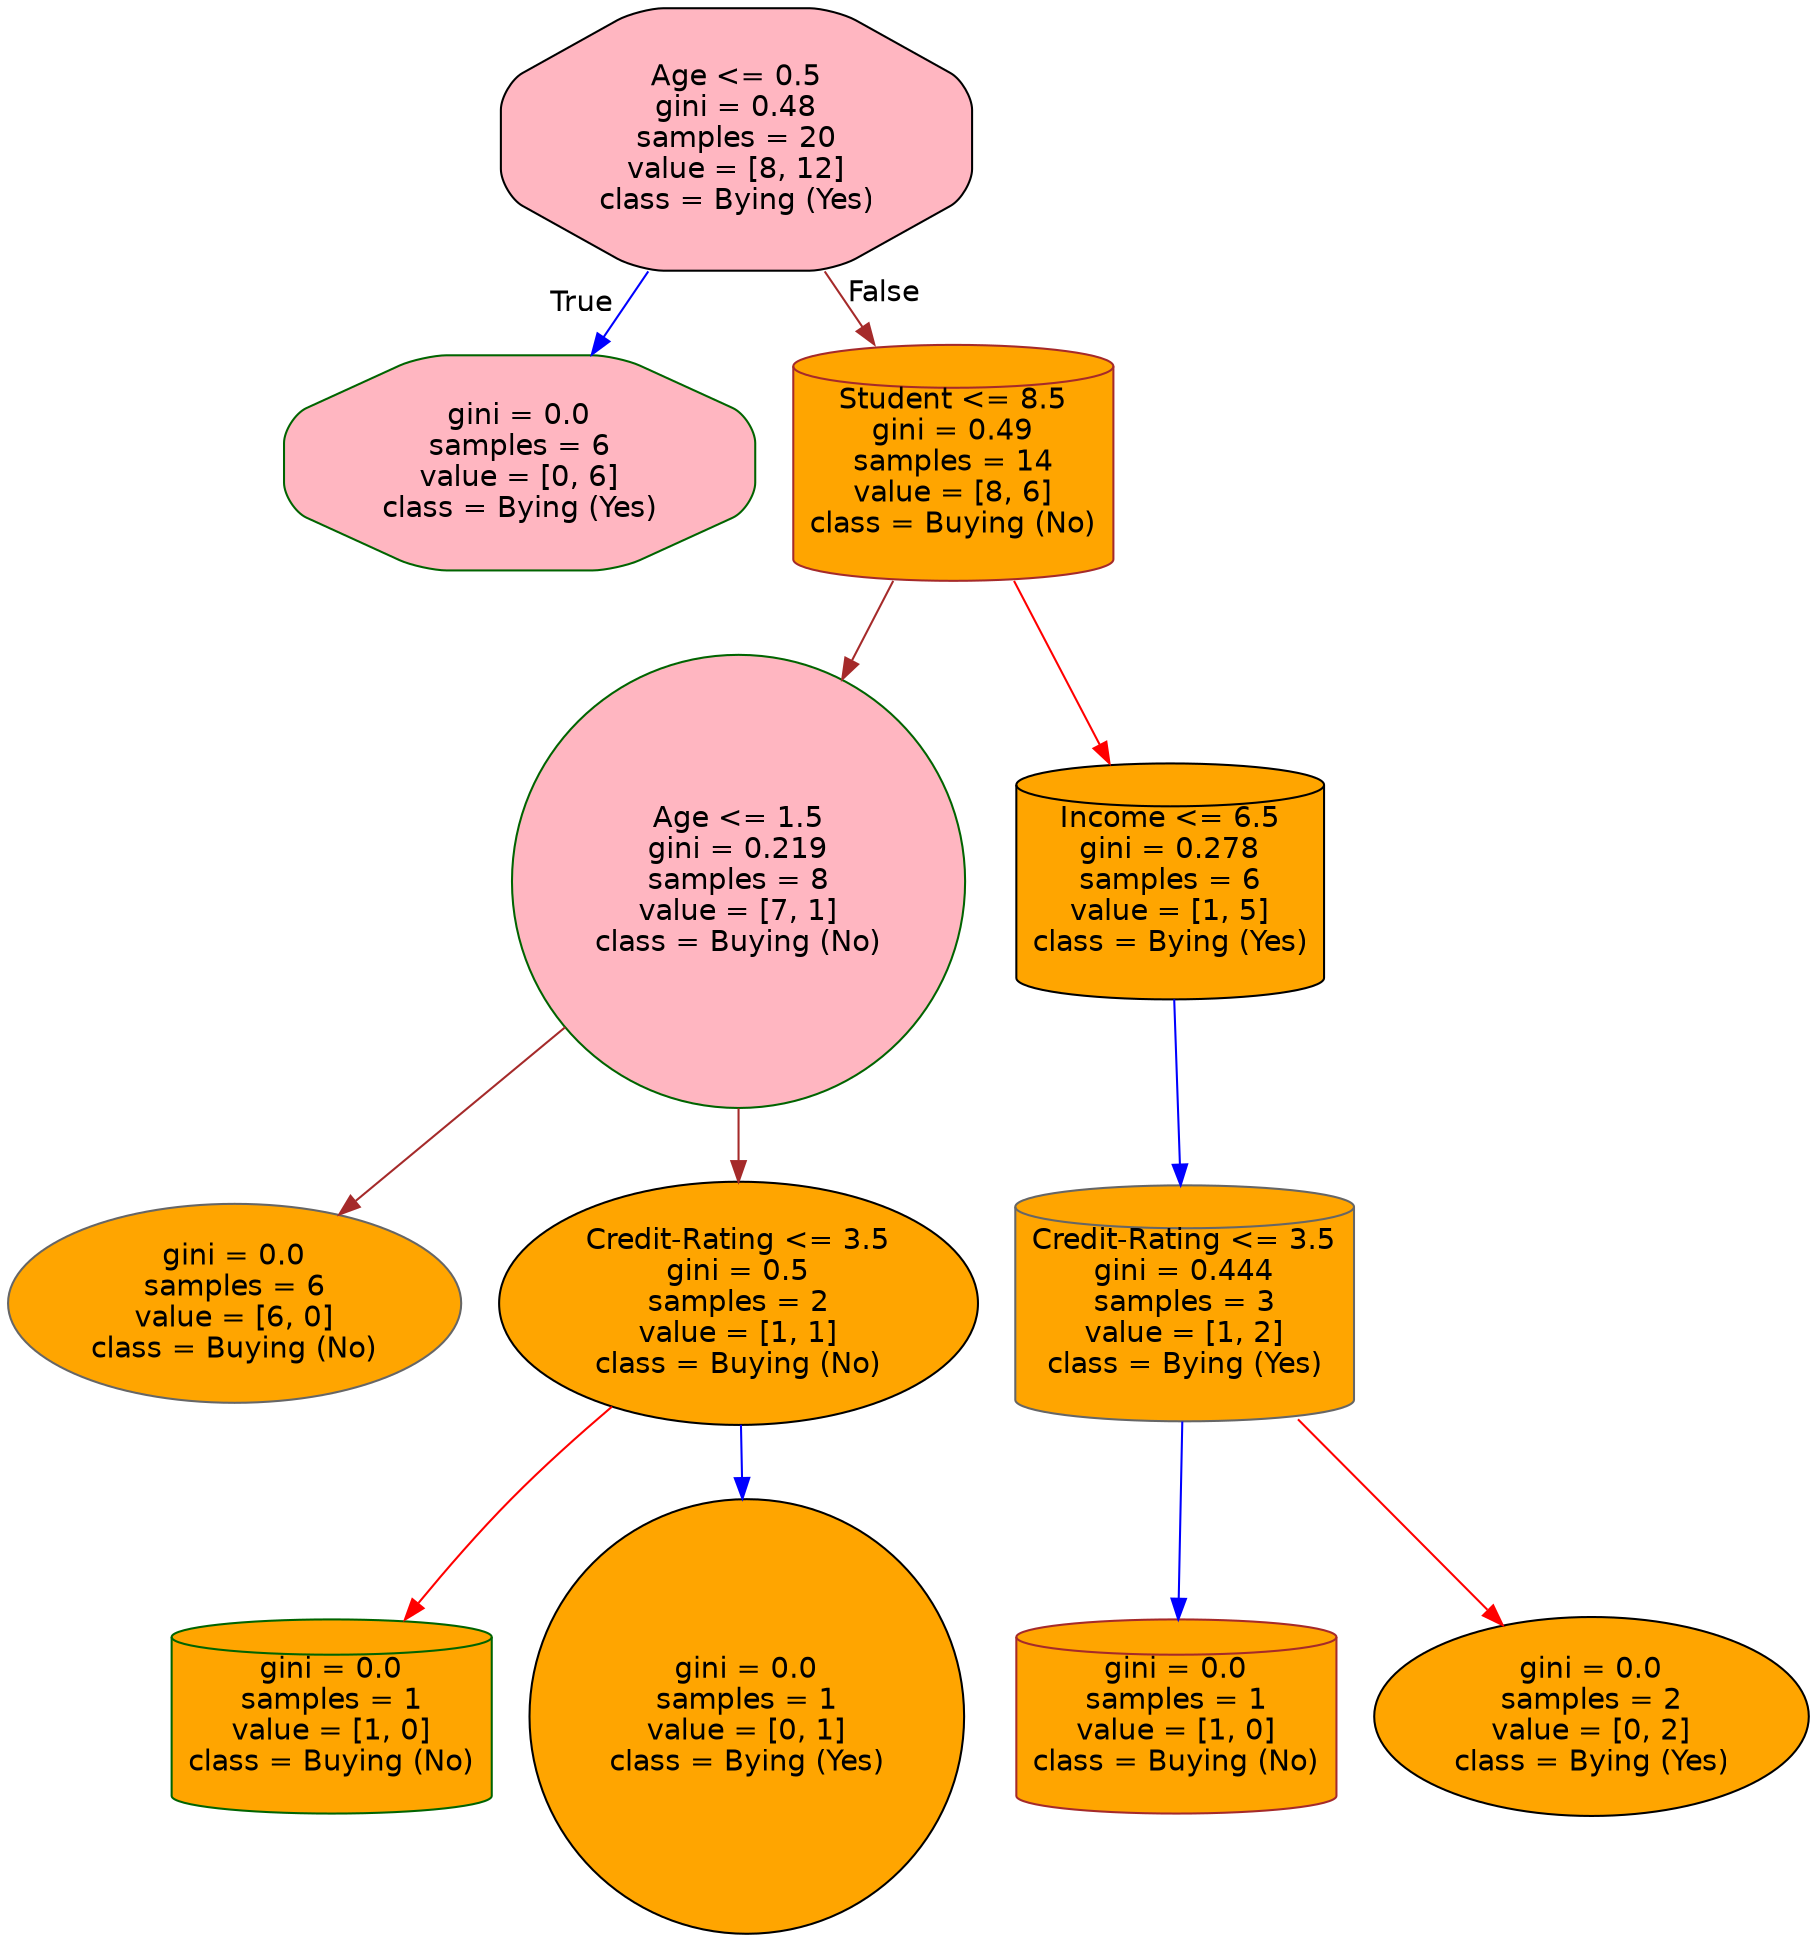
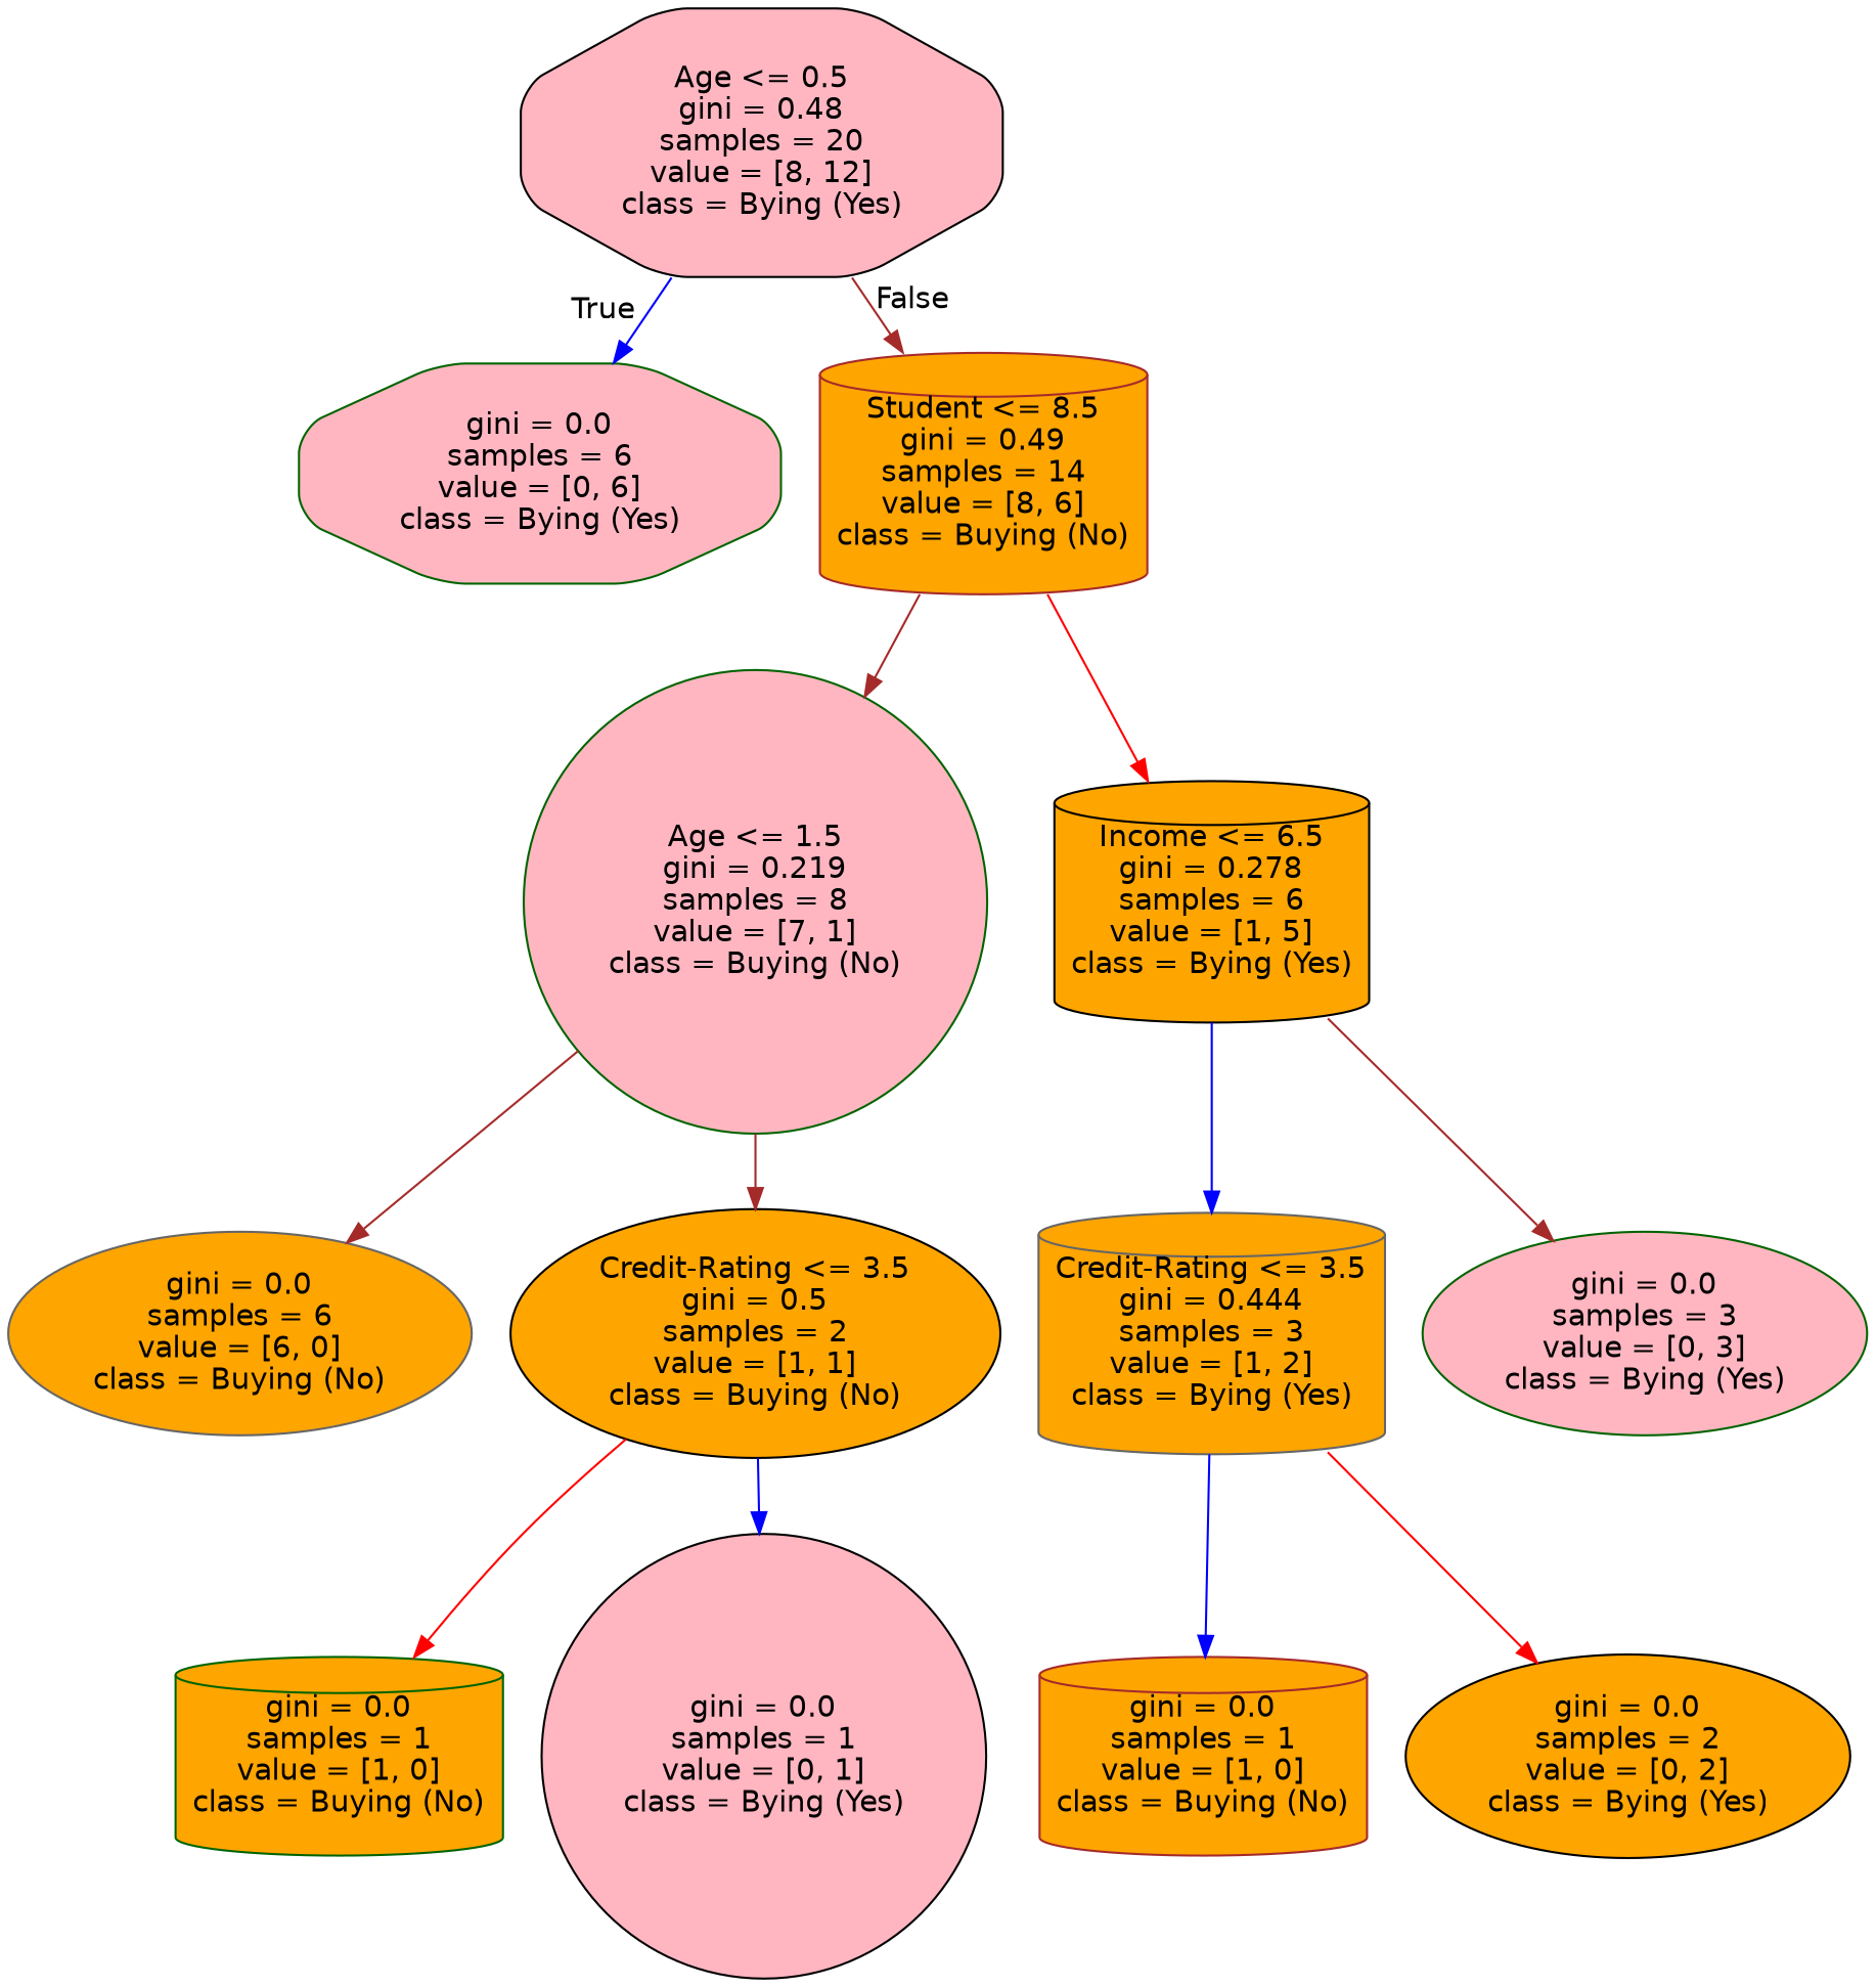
  digraph {
    node [color=black fillcolor=orange fontname=helvetica shape=cylinder style="filled, rounded"]
    edge [color=brown fontname=helvetica]
    n1 [fillcolor=lightpink label="Age <= 0.5\ngini = 0.48\nsamples = 20\nvalue = [8, 12]\nclass = Bying (Yes)" shape=octagon]
    n2 [color=darkgreen fillcolor=lightpink label="gini = 0.0\nsamples = 6\nvalue = [0, 6]\nclass = Bying (Yes)" shape=octagon]
    n3 [color=brown label="Student <= 8.5\ngini = 0.49\nsamples = 14\nvalue = [8, 6]\nclass = Buying (No)"]
    n4 [color=darkgreen fillcolor=lightpink label="Age <= 1.5\ngini = 0.219\nsamples = 8\nvalue = [7, 1]\nclass = Buying (No)" shape=circle]
    n5 [label="Income <= 6.5\ngini = 0.278\nsamples = 6\nvalue = [1, 5]\nclass = Bying (Yes)"]
    n6 [color=gray40 label="gini = 0.0\nsamples = 6\nvalue = [6, 0]\nclass = Buying (No)" shape=ellipse]
    n7 [label="Credit-Rating <= 3.5\ngini = 0.5\nsamples = 2\nvalue = [1, 1]\nclass = Buying (No)" shape=ellipse]
    n8 [color=gray40 label="Credit-Rating <= 3.5\ngini = 0.444\nsamples = 3\nvalue = [1, 2]\nclass = Bying (Yes)"]
+   n9 [color=darkgreen fillcolor=lightpink label="gini = 0.0\nsamples = 3\nvalue = [0, 3]\nclass = Bying (Yes)" shape=ellipse]
    n10 [color=darkgreen label="gini = 0.0\nsamples = 1\nvalue = [1, 0]\nclass = Buying (No)"]
-   n11 [label="gini = 0.0\nsamples = 1\nvalue = [0, 1]\nclass = Bying (Yes)" shape=circle]
+   n11 [fillcolor=lightpink label="gini = 0.0\nsamples = 1\nvalue = [0, 1]\nclass = Bying (Yes)" shape=circle]
    n12 [color=brown label="gini = 0.0\nsamples = 1\nvalue = [1, 0]\nclass = Buying (No)"]
    n13 [label="gini = 0.0\nsamples = 2\nvalue = [0, 2]\nclass = Bying (Yes)" shape=ellipse]
    n1 -> n2 [color=blue headlabel=True labelangle=45 labeldistance=2.5]
    n1 -> n3 [headlabel=False labelangle=-45 labeldistance=2.5]
    n3 -> n4
    n3 -> n5 [color=red]
    n4 -> n6
    n4 -> n7
    n5 -> n8 [color=blue]
+   n5 -> n9
    n7 -> n10 [color=red]
    n7 -> n11 [color=blue]
    n8 -> n12 [color=blue]
    n8 -> n13 [color=red]
  }
